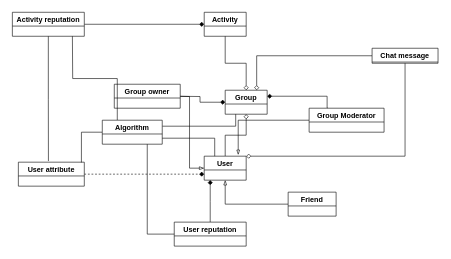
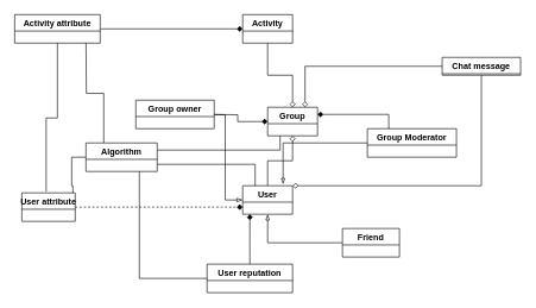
  <mxCell id="0" />
  <mxCell id="1" parent="0" />
  <mxCell id="2" style="edgeStyle=orthogonalEdgeStyle;rounded=0;orthogonalLoop=1;jettySize=auto;html=1;entryX=0.5;entryY=1;entryDx=0;entryDy=0;endArrow=diamond;endFill=0;" edge="1" parent="1" source="3" target="12"><mxGeometry relative="1" as="geometry" /></mxCell>
  <mxCell id="3" value="User" style="swimlane;" vertex="1" parent="1"><mxGeometry x="340" y="260" width="70" height="40" as="geometry" /></mxCell>
  <mxCell id="4" style="edgeStyle=orthogonalEdgeStyle;rounded=0;orthogonalLoop=1;jettySize=auto;html=1;entryX=0;entryY=0.75;entryDx=0;entryDy=0;endArrow=diamond;endFill=1;dashed=1;" edge="1" parent="1" source="5" target="3"><mxGeometry relative="1" as="geometry" /></mxCell>
- <mxCell id="5" value="User attribute" style="swimlane;" vertex="1" parent="1"><mxGeometry x="30" y="270" width="110" height="40" as="geometry" /></mxCell>
+ <mxCell id="5" value="User attribute" style="swimlane;" vertex="1" parent="1"><mxGeometry x="30" y="270" width="75" height="40" as="geometry" /></mxCell>
  <mxCell id="6" style="edgeStyle=orthogonalEdgeStyle;rounded=0;orthogonalLoop=1;jettySize=auto;html=1;endArrow=diamond;endFill=1;" edge="1" parent="1" source="7"><mxGeometry relative="1" as="geometry"><mxPoint x="350" y="300" as="targetPoint" /></mxGeometry></mxCell>
  <mxCell id="7" value="User reputation" style="swimlane;" vertex="1" parent="1"><mxGeometry x="290" y="370" width="120" height="40" as="geometry" /></mxCell>
  <mxCell id="8" style="edgeStyle=orthogonalEdgeStyle;rounded=0;orthogonalLoop=1;jettySize=auto;html=1;entryX=0;entryY=0.5;entryDx=0;entryDy=0;endArrow=diamond;endFill=1;" edge="1" parent="1" target="12"><mxGeometry relative="1" as="geometry"><mxPoint x="290" y="160" as="sourcePoint" /></mxGeometry></mxCell>
  <mxCell id="9" style="edgeStyle=orthogonalEdgeStyle;rounded=0;orthogonalLoop=1;jettySize=auto;html=1;entryX=0;entryY=0.5;entryDx=0;entryDy=0;endArrow=blockThin;endFill=0;" edge="1" parent="1" target="3"><mxGeometry relative="1" as="geometry"><mxPoint x="290" y="160.029" as="sourcePoint" /></mxGeometry></mxCell>
  <mxCell id="10" value="Group owner" style="swimlane;" vertex="1" parent="1"><mxGeometry x="190" y="140" width="110" height="40" as="geometry" /></mxCell>
  <mxCell id="11" style="edgeStyle=orthogonalEdgeStyle;rounded=0;orthogonalLoop=1;jettySize=auto;html=1;endArrow=diamond;endFill=1;exitX=0.25;exitY=0;exitDx=0;exitDy=0;" edge="1" parent="1" source="19" target="12"><mxGeometry relative="1" as="geometry"><mxPoint x="470" y="160" as="sourcePoint" /><Array as="points"><mxPoint x="545" y="160" /></Array></mxGeometry></mxCell>
  <mxCell id="12" value="Group" style="swimlane;" vertex="1" parent="1"><mxGeometry x="375" y="150" width="70" height="40" as="geometry" /></mxCell>
  <mxCell id="13" style="edgeStyle=orthogonalEdgeStyle;rounded=0;orthogonalLoop=1;jettySize=auto;html=1;entryX=0.456;entryY=-0.046;entryDx=0;entryDy=0;entryPerimeter=0;endArrow=none;endFill=0;" edge="1" parent="1" source="15" target="5"><mxGeometry relative="1" as="geometry" /></mxCell>
  <mxCell id="14" style="edgeStyle=orthogonalEdgeStyle;rounded=0;orthogonalLoop=1;jettySize=auto;html=1;entryX=0;entryY=0.5;entryDx=0;entryDy=0;endArrow=diamond;endFill=1;" edge="1" parent="1" source="15" target="17"><mxGeometry relative="1" as="geometry" /></mxCell>
- <mxCell id="15" value="Activity reputation" style="swimlane;" vertex="1" parent="1"><mxGeometry x="20" y="20" width="120" height="40" as="geometry"><mxRectangle x="30" y="50" width="130" height="23" as="alternateBounds" /></mxGeometry></mxCell>
+ <mxCell id="15" value="Activity attribute" style="swimlane;" vertex="1" parent="1"><mxGeometry x="20" y="20" width="120" height="40" as="geometry"><mxRectangle x="30" y="50" width="130" height="23" as="alternateBounds" /></mxGeometry></mxCell>
  <mxCell id="16" style="edgeStyle=orthogonalEdgeStyle;rounded=0;orthogonalLoop=1;jettySize=auto;html=1;entryX=0.5;entryY=0;entryDx=0;entryDy=0;endArrow=diamond;endFill=0;" edge="1" parent="1" source="17" target="12"><mxGeometry relative="1" as="geometry" /></mxCell>
  <mxCell id="17" value="Activity" style="swimlane;" vertex="1" parent="1"><mxGeometry x="340" y="20" width="70" height="40" as="geometry" /></mxCell>
  <mxCell id="18" style="edgeStyle=orthogonalEdgeStyle;rounded=0;orthogonalLoop=1;jettySize=auto;html=1;endArrow=blockThin;endFill=0;entryX=0.81;entryY=-0.054;entryDx=0;entryDy=0;entryPerimeter=0;" edge="1" parent="1" source="19" target="3"><mxGeometry relative="1" as="geometry"><mxPoint x="570" y="280" as="targetPoint" /></mxGeometry></mxCell>
  <mxCell id="19" value="Group Moderator" style="swimlane;" vertex="1" parent="1"><mxGeometry x="515" y="180" width="125" height="40" as="geometry" /></mxCell>
  <mxCell id="20" style="edgeStyle=orthogonalEdgeStyle;rounded=0;orthogonalLoop=1;jettySize=auto;html=1;entryX=0.75;entryY=0;entryDx=0;entryDy=0;endArrow=diamond;endFill=0;" edge="1" parent="1" source="22" target="12"><mxGeometry relative="1" as="geometry" /></mxCell>
  <mxCell id="21" style="edgeStyle=orthogonalEdgeStyle;rounded=0;orthogonalLoop=1;jettySize=auto;html=1;endArrow=diamond;endFill=0;entryX=1;entryY=0;entryDx=0;entryDy=0;" edge="1" parent="1" source="22" target="3"><mxGeometry relative="1" as="geometry"><mxPoint x="675" y="250" as="targetPoint" /><Array as="points"><mxPoint x="675" y="260" /></Array></mxGeometry></mxCell>
  <mxCell id="22" value="Chat message" style="swimlane;" vertex="1" parent="1"><mxGeometry x="620" y="80" width="110" height="25" as="geometry" /></mxCell>
  <mxCell id="23" style="edgeStyle=orthogonalEdgeStyle;rounded=0;orthogonalLoop=1;jettySize=auto;html=1;entryX=0.5;entryY=1;entryDx=0;entryDy=0;endArrow=blockThin;endFill=0;" edge="1" parent="1" source="24" target="3"><mxGeometry relative="1" as="geometry" /></mxCell>
  <mxCell id="24" value="Friend" style="swimlane;" vertex="1" parent="1"><mxGeometry x="480" y="320" width="80" height="40" as="geometry" /></mxCell>
  <mxCell id="25" style="edgeStyle=orthogonalEdgeStyle;rounded=0;orthogonalLoop=1;jettySize=auto;html=1;exitX=0.25;exitY=0;exitDx=0;exitDy=0;endArrow=none;endFill=0;" edge="1" parent="1" source="30"><mxGeometry relative="1" as="geometry"><mxPoint x="120.143" y="60" as="targetPoint" /></mxGeometry></mxCell>
  <mxCell id="26" style="edgeStyle=orthogonalEdgeStyle;rounded=0;orthogonalLoop=1;jettySize=auto;html=1;exitX=1;exitY=0.75;exitDx=0;exitDy=0;entryX=0.25;entryY=0;entryDx=0;entryDy=0;endArrow=none;endFill=0;" edge="1" parent="1" source="30" target="3"><mxGeometry relative="1" as="geometry" /></mxCell>
  <mxCell id="27" style="edgeStyle=orthogonalEdgeStyle;rounded=0;orthogonalLoop=1;jettySize=auto;html=1;exitX=1;exitY=0.25;exitDx=0;exitDy=0;entryX=0.25;entryY=1;entryDx=0;entryDy=0;endArrow=none;endFill=0;" edge="1" parent="1" source="30" target="12"><mxGeometry relative="1" as="geometry" /></mxCell>
  <mxCell id="28" style="edgeStyle=orthogonalEdgeStyle;rounded=0;orthogonalLoop=1;jettySize=auto;html=1;exitX=0.75;exitY=1;exitDx=0;exitDy=0;entryX=0;entryY=0.5;entryDx=0;entryDy=0;endArrow=none;endFill=0;" edge="1" parent="1" source="30" target="7"><mxGeometry relative="1" as="geometry" /></mxCell>
  <mxCell id="29" style="edgeStyle=orthogonalEdgeStyle;rounded=0;orthogonalLoop=1;jettySize=auto;html=1;entryX=0.956;entryY=0.011;entryDx=0;entryDy=0;entryPerimeter=0;endArrow=none;endFill=0;" edge="1" parent="1" source="30" target="5"><mxGeometry relative="1" as="geometry" /></mxCell>
- <mxCell id="30" value="Algorithm" style="swimlane;" vertex="1" parent="1"><mxGeometry x="170" y="200" width="100" height="40" as="geometry" /></mxCell>
+ <mxCell id="30" value="Algorithm" style="swimlane;" vertex="1" parent="1"><mxGeometry x="120" y="200" width="100" height="40" as="geometry" /></mxCell>
